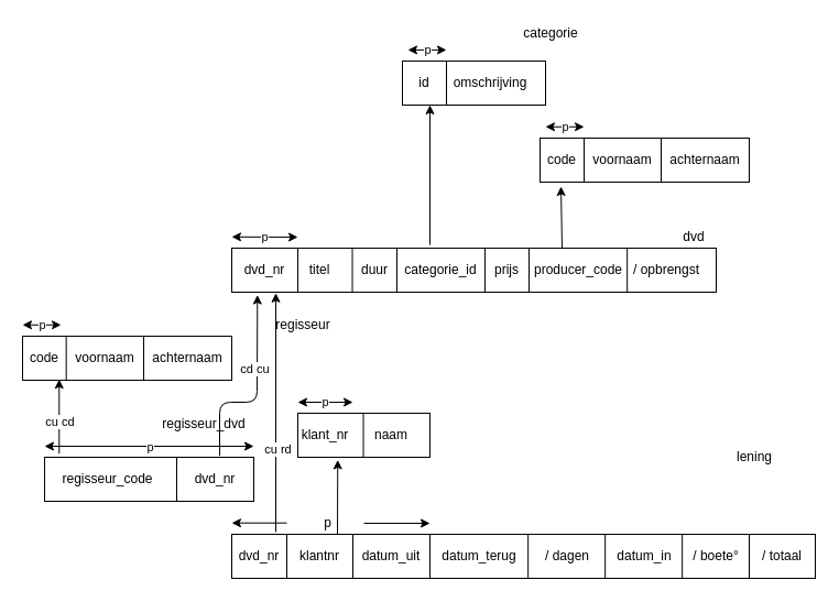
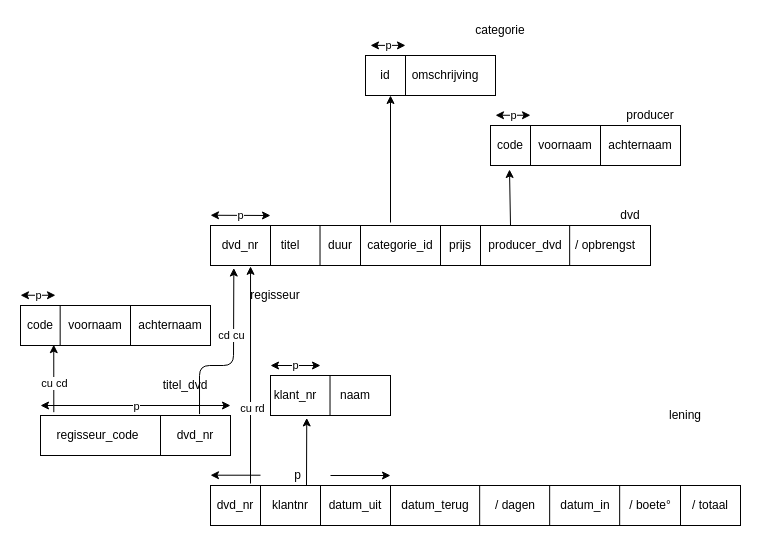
  <mxCell id="0" />
  <mxCell id="1" parent="0" />
  <mxCell id="2" value="" style="rounded=0;whiteSpace=wrap;html=1;" parent="1" vertex="1"><mxGeometry x="210" y="485" width="530" height="40" as="geometry" /></mxCell>
  <mxCell id="3" value="lening" style="text;html=1;strokeColor=none;fillColor=none;align=center;verticalAlign=middle;whiteSpace=wrap;rounded=0;" parent="1" vertex="1"><mxGeometry x="665" y="405" width="40" height="20" as="geometry" /></mxCell>
  <mxCell id="4" value="/ totaal" style="text;html=1;strokeColor=none;fillColor=none;align=center;verticalAlign=middle;whiteSpace=wrap;rounded=0;" parent="1" vertex="1"><mxGeometry x="680" y="495" width="60" height="20" as="geometry" /></mxCell>
  <mxCell id="5" value="/ boete° " style="text;html=1;strokeColor=none;fillColor=none;align=center;verticalAlign=middle;whiteSpace=wrap;rounded=0;" parent="1" vertex="1"><mxGeometry x="620" y="495" width="60" height="20" as="geometry" /></mxCell>
  <mxCell id="6" value="datum_in" style="text;html=1;strokeColor=none;fillColor=none;align=center;verticalAlign=middle;whiteSpace=wrap;rounded=0;" parent="1" vertex="1"><mxGeometry x="550" y="495" width="70" height="20" as="geometry" /></mxCell>
  <mxCell id="7" value="/ dagen" style="text;html=1;strokeColor=none;fillColor=none;align=center;verticalAlign=middle;whiteSpace=wrap;rounded=0;" parent="1" vertex="1"><mxGeometry x="480" y="495" width="70" height="20" as="geometry" /></mxCell>
  <mxCell id="8" value="datum_uit" style="text;html=1;strokeColor=none;fillColor=none;align=center;verticalAlign=middle;whiteSpace=wrap;rounded=0;" parent="1" vertex="1"><mxGeometry x="320" y="495" width="70" height="20" as="geometry" /></mxCell>
  <mxCell id="9" value="datum_terug" style="text;html=1;strokeColor=none;fillColor=none;align=center;verticalAlign=middle;whiteSpace=wrap;rounded=0;" parent="1" vertex="1"><mxGeometry x="390" y="495" width="90" height="20" as="geometry" /></mxCell>
  <mxCell id="10" value="klantnr" style="text;html=1;strokeColor=none;fillColor=none;align=center;verticalAlign=middle;whiteSpace=wrap;rounded=0;" parent="1" vertex="1"><mxGeometry x="260" y="495" width="60" height="20" as="geometry" /></mxCell>
  <mxCell id="11" value="dvd_nr" style="text;html=1;strokeColor=none;fillColor=none;align=center;verticalAlign=middle;whiteSpace=wrap;rounded=0;" parent="1" vertex="1"><mxGeometry x="210" y="495" width="50" height="20" as="geometry" /></mxCell>
  <mxCell id="12" value="" style="rounded=0;whiteSpace=wrap;html=1;" parent="1" vertex="1"><mxGeometry x="210" y="225" width="440" height="40" as="geometry" /></mxCell>
  <mxCell id="13" value="&lt;div&gt;dvd_nr&lt;/div&gt;" style="text;html=1;strokeColor=none;fillColor=none;align=center;verticalAlign=middle;whiteSpace=wrap;rounded=0;" parent="1" vertex="1"><mxGeometry x="210" y="235" width="60" height="20" as="geometry" /></mxCell>
  <mxCell id="14" value="titel" style="text;html=1;strokeColor=none;fillColor=none;align=center;verticalAlign=middle;whiteSpace=wrap;rounded=0;" parent="1" vertex="1"><mxGeometry x="270" y="235" width="40" height="20" as="geometry" /></mxCell>
  <mxCell id="15" value="duur" style="text;html=1;strokeColor=none;fillColor=none;align=center;verticalAlign=middle;whiteSpace=wrap;rounded=0;" parent="1" vertex="1"><mxGeometry x="320" y="235" width="40" height="20" as="geometry" /></mxCell>
  <mxCell id="16" value="categorie_id" style="text;html=1;strokeColor=none;fillColor=none;align=center;verticalAlign=middle;whiteSpace=wrap;rounded=0;" parent="1" vertex="1"><mxGeometry x="360" y="235" width="80" height="20" as="geometry" /></mxCell>
  <mxCell id="17" value="prijs" style="text;html=1;strokeColor=none;fillColor=none;align=center;verticalAlign=middle;whiteSpace=wrap;rounded=0;" parent="1" vertex="1"><mxGeometry x="440" y="235" width="40" height="20" as="geometry" /></mxCell>
- <mxCell id="18" value="producer_code" style="text;html=1;strokeColor=none;fillColor=none;align=center;verticalAlign=middle;whiteSpace=wrap;rounded=0;" parent="1" vertex="1"><mxGeometry x="480" y="235" width="90" height="20" as="geometry" /></mxCell>
+ <mxCell id="18" value="producer_dvd" style="text;html=1;strokeColor=none;fillColor=none;align=center;verticalAlign=middle;whiteSpace=wrap;rounded=0;" parent="1" vertex="1"><mxGeometry x="480" y="235" width="90" height="20" as="geometry" /></mxCell>
  <mxCell id="19" value="/ opbrengst" style="text;html=1;strokeColor=none;fillColor=none;align=center;verticalAlign=middle;whiteSpace=wrap;rounded=0;" parent="1" vertex="1"><mxGeometry x="570" y="235" width="70" height="20" as="geometry" /></mxCell>
  <mxCell id="20" value="&lt;div&gt;dvd&lt;/div&gt;" style="text;html=1;strokeColor=none;fillColor=none;align=center;verticalAlign=middle;whiteSpace=wrap;rounded=0;" parent="1" vertex="1"><mxGeometry x="610" y="205" width="40" height="20" as="geometry" /></mxCell>
  <mxCell id="21" value="" style="rounded=0;whiteSpace=wrap;html=1;" parent="1" vertex="1"><mxGeometry x="20" y="305" width="190" height="40" as="geometry" /></mxCell>
  <mxCell id="22" value="code" style="text;html=1;strokeColor=none;fillColor=none;align=center;verticalAlign=middle;whiteSpace=wrap;rounded=0;" parent="1" vertex="1"><mxGeometry x="20" y="315" width="40" height="20" as="geometry" /></mxCell>
  <mxCell id="23" value="voornaam" style="text;html=1;strokeColor=none;fillColor=none;align=center;verticalAlign=middle;whiteSpace=wrap;rounded=0;" parent="1" vertex="1"><mxGeometry x="60" y="315" width="70" height="20" as="geometry" /></mxCell>
  <mxCell id="24" value="achternaam" style="text;html=1;strokeColor=none;fillColor=none;align=center;verticalAlign=middle;whiteSpace=wrap;rounded=0;" parent="1" vertex="1"><mxGeometry x="130" y="315" width="80" height="20" as="geometry" /></mxCell>
  <mxCell id="25" value="regisseur" style="text;html=1;strokeColor=none;fillColor=none;align=center;verticalAlign=middle;whiteSpace=wrap;rounded=0;" parent="1" vertex="1"><mxGeometry x="245" y="285" width="60" height="20" as="geometry" /></mxCell>
  <mxCell id="26" value="" style="rounded=0;whiteSpace=wrap;html=1;" parent="1" vertex="1"><mxGeometry x="490" y="125" width="190" height="40" as="geometry" /></mxCell>
  <mxCell id="27" value="code" style="text;html=1;strokeColor=none;fillColor=none;align=center;verticalAlign=middle;whiteSpace=wrap;rounded=0;" parent="1" vertex="1"><mxGeometry x="490" y="135" width="40" height="20" as="geometry" /></mxCell>
  <mxCell id="28" value="voornaam" style="text;html=1;strokeColor=none;fillColor=none;align=center;verticalAlign=middle;whiteSpace=wrap;rounded=0;" parent="1" vertex="1"><mxGeometry x="530" y="135" width="70" height="20" as="geometry" /></mxCell>
  <mxCell id="29" value="achternaam" style="text;html=1;strokeColor=none;fillColor=none;align=center;verticalAlign=middle;whiteSpace=wrap;rounded=0;" parent="1" vertex="1"><mxGeometry x="600" y="135" width="80" height="20" as="geometry" /></mxCell>
+ <mxCell id="30" value="producer" style="text;html=1;strokeColor=none;fillColor=none;align=center;verticalAlign=middle;whiteSpace=wrap;rounded=0;" parent="1" vertex="1"><mxGeometry x="620" y="105" width="60" height="20" as="geometry" /></mxCell>
  <mxCell id="31" value="" style="rounded=0;whiteSpace=wrap;html=1;" parent="1" vertex="1"><mxGeometry x="365" y="55" width="130" height="40" as="geometry" /></mxCell>
  <mxCell id="32" value="id" style="text;html=1;strokeColor=none;fillColor=none;align=center;verticalAlign=middle;whiteSpace=wrap;rounded=0;" parent="1" vertex="1"><mxGeometry x="365" y="65" width="40" height="20" as="geometry" /></mxCell>
  <mxCell id="33" value="omschrijving" style="text;html=1;strokeColor=none;fillColor=none;align=center;verticalAlign=middle;whiteSpace=wrap;rounded=0;" parent="1" vertex="1"><mxGeometry x="405" y="65" width="80" height="20" as="geometry" /></mxCell>
  <mxCell id="34" value="categorie" style="text;html=1;strokeColor=none;fillColor=none;align=center;verticalAlign=middle;whiteSpace=wrap;rounded=0;" parent="1" vertex="1"><mxGeometry x="470" y="20" width="60" height="20" as="geometry" /></mxCell>
  <mxCell id="35" value="" style="rounded=0;whiteSpace=wrap;html=1;" parent="1" vertex="1"><mxGeometry x="270" y="375" width="120" height="40" as="geometry" /></mxCell>
  <mxCell id="36" value="klant_nr" style="text;html=1;strokeColor=none;fillColor=none;align=center;verticalAlign=middle;whiteSpace=wrap;rounded=0;" parent="1" vertex="1"><mxGeometry x="270" y="385" width="50" height="20" as="geometry" /></mxCell>
  <mxCell id="37" value="naam" style="text;html=1;strokeColor=none;fillColor=none;align=center;verticalAlign=middle;whiteSpace=wrap;rounded=0;" parent="1" vertex="1"><mxGeometry x="330" y="385" width="50" height="20" as="geometry" /></mxCell>
  <mxCell id="38" value="p" style="endArrow=classic;startArrow=classic;html=1;" parent="1" edge="1"><mxGeometry width="50" height="50" relative="1" as="geometry"><mxPoint x="270" y="365" as="sourcePoint" /><mxPoint x="320" y="365" as="targetPoint" /></mxGeometry></mxCell>
  <mxCell id="39" value="p" style="endArrow=classic;startArrow=classic;html=1;" parent="1" edge="1"><mxGeometry width="50" height="50" relative="1" as="geometry"><mxPoint x="370" y="44.88" as="sourcePoint" /><mxPoint x="405" y="44.88" as="targetPoint" /></mxGeometry></mxCell>
  <mxCell id="40" value="p" style="endArrow=classic;startArrow=classic;html=1;" parent="1" edge="1"><mxGeometry width="50" height="50" relative="1" as="geometry"><mxPoint x="495" y="114.76" as="sourcePoint" /><mxPoint x="530" y="114.76" as="targetPoint" /></mxGeometry></mxCell>
  <mxCell id="41" value="p" style="endArrow=classic;startArrow=classic;html=1;" parent="1" edge="1"><mxGeometry width="50" height="50" relative="1" as="geometry"><mxPoint x="20" y="294.76" as="sourcePoint" /><mxPoint x="55" y="294.76" as="targetPoint" /></mxGeometry></mxCell>
  <mxCell id="42" value="p" style="endArrow=classic;startArrow=classic;html=1;" parent="1" edge="1"><mxGeometry width="50" height="50" relative="1" as="geometry"><mxPoint x="210" y="214.76" as="sourcePoint" /><mxPoint x="270" y="215" as="targetPoint" /></mxGeometry></mxCell>
  <mxCell id="43" value="" style="endArrow=classic;html=1;" edge="1" parent="1"><mxGeometry width="50" height="50" relative="1" as="geometry"><mxPoint x="260" y="474.71" as="sourcePoint" /><mxPoint x="210" y="474.71" as="targetPoint" /></mxGeometry></mxCell>
  <mxCell id="44" value="" style="endArrow=classic;html=1;" edge="1" parent="1"><mxGeometry width="50" height="50" relative="1" as="geometry"><mxPoint x="330" y="475" as="sourcePoint" /><mxPoint x="390" y="475" as="targetPoint" /></mxGeometry></mxCell>
  <mxCell id="45" value="p" style="text;html=1;strokeColor=none;fillColor=none;align=center;verticalAlign=middle;whiteSpace=wrap;rounded=0;" vertex="1" parent="1"><mxGeometry x="290" y="465" width="15" height="20" as="geometry" /></mxCell>
  <mxCell id="46" value="" style="endArrow=classic;html=1;entryX=0.302;entryY=1.061;entryDx=0;entryDy=0;entryPerimeter=0;" edge="1" parent="1" target="35"><mxGeometry width="50" height="50" relative="1" as="geometry"><mxPoint x="306" y="485" as="sourcePoint" /><mxPoint x="355" y="435" as="targetPoint" /></mxGeometry></mxCell>
  <mxCell id="47" value="" style="endArrow=classic;html=1;entryX=0.091;entryY=1.021;entryDx=0;entryDy=0;entryPerimeter=0;" edge="1" parent="1" target="12"><mxGeometry width="50" height="50" relative="1" as="geometry"><mxPoint x="250" y="483" as="sourcePoint" /><mxPoint x="250" y="275" as="targetPoint" /></mxGeometry></mxCell>
  <mxCell id="48" value="cu rd" style="edgeLabel;html=1;align=center;verticalAlign=middle;resizable=0;points=[];" vertex="1" connectable="0" parent="47"><mxGeometry x="-0.297" y="-1" relative="1" as="geometry"><mxPoint as="offset" /></mxGeometry></mxCell>
  <mxCell id="49" value="" style="rounded=0;whiteSpace=wrap;html=1;" vertex="1" parent="1"><mxGeometry x="40" y="415" width="190" height="40" as="geometry" /></mxCell>
  <mxCell id="50" value="regisseur_code" style="text;html=1;strokeColor=none;fillColor=none;align=center;verticalAlign=middle;whiteSpace=wrap;rounded=0;" vertex="1" parent="1"><mxGeometry x="45" y="425" width="105" height="20" as="geometry" /></mxCell>
  <mxCell id="51" value="dvd_nr" style="text;html=1;strokeColor=none;fillColor=none;align=center;verticalAlign=middle;whiteSpace=wrap;rounded=0;" vertex="1" parent="1"><mxGeometry x="175" y="425" width="40" height="20" as="geometry" /></mxCell>
  <mxCell id="52" value="" style="endArrow=classic;startArrow=classic;html=1;" edge="1" parent="1"><mxGeometry width="50" height="50" relative="1" as="geometry"><mxPoint x="40" y="405" as="sourcePoint" /><mxPoint x="230" y="405" as="targetPoint" /></mxGeometry></mxCell>
  <mxCell id="53" value="p" style="edgeLabel;html=1;align=center;verticalAlign=middle;resizable=0;points=[];" vertex="1" connectable="0" parent="52"><mxGeometry x="0.091" relative="1" as="geometry"><mxPoint x="-9" as="offset" /></mxGeometry></mxCell>
- <mxCell id="54" value="regisseur_dvd" style="text;html=1;strokeColor=none;fillColor=none;align=center;verticalAlign=middle;whiteSpace=wrap;rounded=0;" vertex="1" parent="1"><mxGeometry x="140" y="375" width="90" height="20" as="geometry" /></mxCell>
+ <mxCell id="54" value="titel_dvd" style="text;html=1;strokeColor=none;fillColor=none;align=center;verticalAlign=middle;whiteSpace=wrap;rounded=0;" vertex="1" parent="1"><mxGeometry x="140" y="375" width="90" height="20" as="geometry" /></mxCell>
  <mxCell id="55" value="" style="endArrow=classic;html=1;entryX=0.053;entryY=1.063;entryDx=0;entryDy=0;entryPerimeter=0;exitX=0.837;exitY=-0.035;exitDx=0;exitDy=0;exitPerimeter=0;" edge="1" parent="1" source="49" target="12"><mxGeometry width="50" height="50" relative="1" as="geometry"><mxPoint x="250" y="615" as="sourcePoint" /><mxPoint x="300" y="565" as="targetPoint" /><Array as="points"><mxPoint x="199" y="365" /><mxPoint x="233" y="365" /></Array></mxGeometry></mxCell>
  <mxCell id="56" value="cd cu" style="edgeLabel;html=1;align=center;verticalAlign=middle;resizable=0;points=[];" vertex="1" connectable="0" parent="55"><mxGeometry x="0.332" relative="1" as="geometry"><mxPoint x="-3" y="7" as="offset" /></mxGeometry></mxCell>
  <mxCell id="57" value="" style="endArrow=classic;html=1;exitX=0.07;exitY=-0.083;exitDx=0;exitDy=0;exitPerimeter=0;entryX=0.175;entryY=0.979;entryDx=0;entryDy=0;entryPerimeter=0;" edge="1" parent="1" source="49" target="21"><mxGeometry width="50" height="50" relative="1" as="geometry"><mxPoint y="355" as="sourcePoint" x="10" /><mxPoint x="60" y="305" as="targetPoint" /></mxGeometry></mxCell>
  <mxCell id="58" value="cu cd" style="edgeLabel;html=1;align=center;verticalAlign=middle;resizable=0;points=[];" vertex="1" connectable="0" parent="57"><mxGeometry x="-0.13" relative="1" as="geometry"><mxPoint as="offset" /></mxGeometry></mxCell>
  <mxCell id="59" value="" style="endArrow=classic;html=1;" edge="1" parent="1"><mxGeometry width="50" height="50" relative="1" as="geometry"><mxPoint x="510" y="225" as="sourcePoint" /><mxPoint x="509" y="169" as="targetPoint" /></mxGeometry></mxCell>
  <mxCell id="60" value="" style="endArrow=classic;html=1;" edge="1" parent="1"><mxGeometry width="50" height="50" relative="1" as="geometry"><mxPoint x="390" y="222" as="sourcePoint" /><mxPoint x="390" y="95" as="targetPoint" /></mxGeometry></mxCell>
  <mxCell id="61" value="" style="endArrow=none;html=1;" edge="1" parent="1"><mxGeometry width="50" height="50" relative="1" as="geometry"><mxPoint x="59.67" y="345" as="sourcePoint" /><mxPoint x="59.67" y="305" as="targetPoint" /></mxGeometry></mxCell>
  <mxCell id="62" value="" style="endArrow=none;html=1;" edge="1" parent="1"><mxGeometry width="50" height="50" relative="1" as="geometry"><mxPoint x="130" y="345" as="sourcePoint" /><mxPoint x="130" y="305" as="targetPoint" /></mxGeometry></mxCell>
  <mxCell id="63" value="" style="endArrow=none;html=1;" edge="1" parent="1"><mxGeometry width="50" height="50" relative="1" as="geometry"><mxPoint x="160" y="455" as="sourcePoint" /><mxPoint x="160" y="415" as="targetPoint" /></mxGeometry></mxCell>
  <mxCell id="64" value="" style="endArrow=none;html=1;" edge="1" parent="1"><mxGeometry width="50" height="50" relative="1" as="geometry"><mxPoint x="270" y="265" as="sourcePoint" /><mxPoint x="270" y="225" as="targetPoint" /></mxGeometry></mxCell>
  <mxCell id="65" value="" style="endArrow=none;html=1;" edge="1" parent="1"><mxGeometry width="50" height="50" relative="1" as="geometry"><mxPoint x="319.52" y="265" as="sourcePoint" /><mxPoint x="319.52" y="225" as="targetPoint" /></mxGeometry></mxCell>
  <mxCell id="66" value="" style="endArrow=none;html=1;" edge="1" parent="1"><mxGeometry width="50" height="50" relative="1" as="geometry"><mxPoint x="360" y="265" as="sourcePoint" /><mxPoint x="360" y="225" as="targetPoint" /></mxGeometry></mxCell>
  <mxCell id="67" value="" style="endArrow=none;html=1;" edge="1" parent="1"><mxGeometry width="50" height="50" relative="1" as="geometry"><mxPoint x="329.52" y="415" as="sourcePoint" /><mxPoint x="329.52" y="375" as="targetPoint" /></mxGeometry></mxCell>
  <mxCell id="68" value="" style="endArrow=none;html=1;" edge="1" parent="1"><mxGeometry width="50" height="50" relative="1" as="geometry"><mxPoint x="440" y="265" as="sourcePoint" /><mxPoint x="440" y="225" as="targetPoint" /></mxGeometry></mxCell>
  <mxCell id="69" value="" style="endArrow=none;html=1;" edge="1" parent="1"><mxGeometry width="50" height="50" relative="1" as="geometry"><mxPoint x="480" y="265" as="sourcePoint" /><mxPoint x="480" y="225" as="targetPoint" /></mxGeometry></mxCell>
  <mxCell id="70" value="" style="endArrow=none;html=1;" edge="1" parent="1"><mxGeometry width="50" height="50" relative="1" as="geometry"><mxPoint x="405" y="95" as="sourcePoint" /><mxPoint x="405" y="55" as="targetPoint" /></mxGeometry></mxCell>
  <mxCell id="71" value="" style="endArrow=none;html=1;" edge="1" parent="1"><mxGeometry width="50" height="50" relative="1" as="geometry"><mxPoint x="600" y="165" as="sourcePoint" /><mxPoint x="600" y="125" as="targetPoint" /></mxGeometry></mxCell>
  <mxCell id="72" value="" style="endArrow=none;html=1;" edge="1" parent="1"><mxGeometry width="50" height="50" relative="1" as="geometry"><mxPoint x="530" y="165" as="sourcePoint" /><mxPoint x="530" y="125" as="targetPoint" /></mxGeometry></mxCell>
  <mxCell id="73" value="" style="endArrow=none;html=1;" edge="1" parent="1"><mxGeometry width="50" height="50" relative="1" as="geometry"><mxPoint x="569.17" y="265" as="sourcePoint" /><mxPoint x="569.17" y="225" as="targetPoint" /></mxGeometry></mxCell>
  <mxCell id="74" value="" style="endArrow=none;html=1;" edge="1" parent="1"><mxGeometry width="50" height="50" relative="1" as="geometry"><mxPoint x="260" y="525" as="sourcePoint" /><mxPoint x="260" y="485" as="targetPoint" /></mxGeometry></mxCell>
  <mxCell id="75" value="" style="endArrow=none;html=1;" edge="1" parent="1"><mxGeometry width="50" height="50" relative="1" as="geometry"><mxPoint x="320" y="525" as="sourcePoint" /><mxPoint x="320" y="485" as="targetPoint" /></mxGeometry></mxCell>
  <mxCell id="76" value="" style="endArrow=none;html=1;" edge="1" parent="1"><mxGeometry width="50" height="50" relative="1" as="geometry"><mxPoint x="390" y="525" as="sourcePoint" /><mxPoint x="390" y="485" as="targetPoint" /></mxGeometry></mxCell>
  <mxCell id="77" value="" style="endArrow=none;html=1;" edge="1" parent="1"><mxGeometry width="50" height="50" relative="1" as="geometry"><mxPoint x="479.17" y="525" as="sourcePoint" /><mxPoint x="479.17" y="485" as="targetPoint" /></mxGeometry></mxCell>
  <mxCell id="78" value="" style="endArrow=none;html=1;" edge="1" parent="1"><mxGeometry width="50" height="50" relative="1" as="geometry"><mxPoint x="549.17" y="525" as="sourcePoint" /><mxPoint x="549.17" y="485" as="targetPoint" /></mxGeometry></mxCell>
  <mxCell id="79" value="" style="endArrow=none;html=1;" edge="1" parent="1"><mxGeometry width="50" height="50" relative="1" as="geometry"><mxPoint x="619.17" y="525" as="sourcePoint" /><mxPoint x="619.17" y="485" as="targetPoint" /></mxGeometry></mxCell>
  <mxCell id="80" value="" style="endArrow=none;html=1;" edge="1" parent="1"><mxGeometry width="50" height="50" relative="1" as="geometry"><mxPoint x="680" y="525" as="sourcePoint" /><mxPoint x="680" y="485" as="targetPoint" /></mxGeometry></mxCell>
